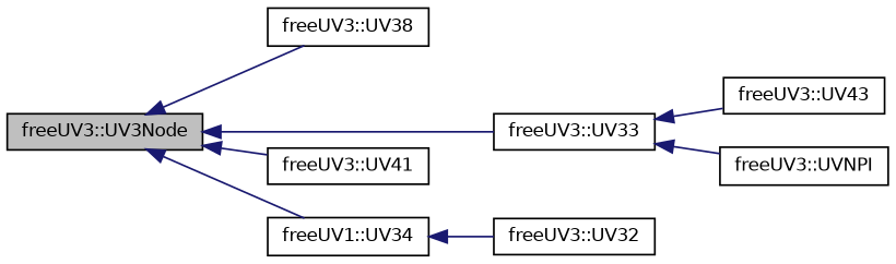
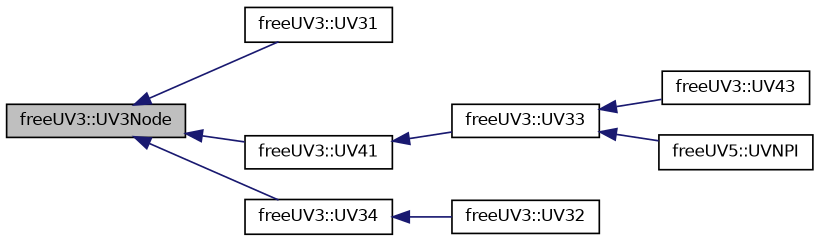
  digraph {
    rankdir=LR
    node [color=black fillcolor=white fontname=Helvetica fontsize=10 shape=record style=filled]
    edge [color=midnightblue dir=back fontname=Helvetica fontsize=10 labelfontname=Helvetica labelfontsize=10 style=solid]
    n1 [fillcolor=grey75 fontcolor=black height=0.2 label="freeUV3::UV3Node" width=0.4]
-   n2 [height=0.2 label="freeUV3::UV38" width=0.4]
+   n2 [height=0.2 label="freeUV3::UV31" width=0.4]
    n3 [height=0.2 label="freeUV3::UV33" width=0.4]
-   n4 [height=0.2 label="freeUV1::UV34" width=0.4]
+   n4 [height=0.2 label="freeUV3::UV34" width=0.4]
    n5 [height=0.2 label="freeUV3::UV41" width=0.4]
    n6 [height=0.2 label="freeUV3::UV32" width=0.4]
    n7 [height=0.2 label="freeUV3::UV43" width=0.4]
-   n8 [height=0.2 label="freeUV3::UVNPI" width=0.4]
+   n8 [height=0.2 label="freeUV5::UVNPI" width=0.4]
    n1 -> n2
-   n1 -> n3
+   n5 -> n3
    n1 -> n4
    n1 -> n5
    n3 -> n7
    n3 -> n8
    n4 -> n6
  }
